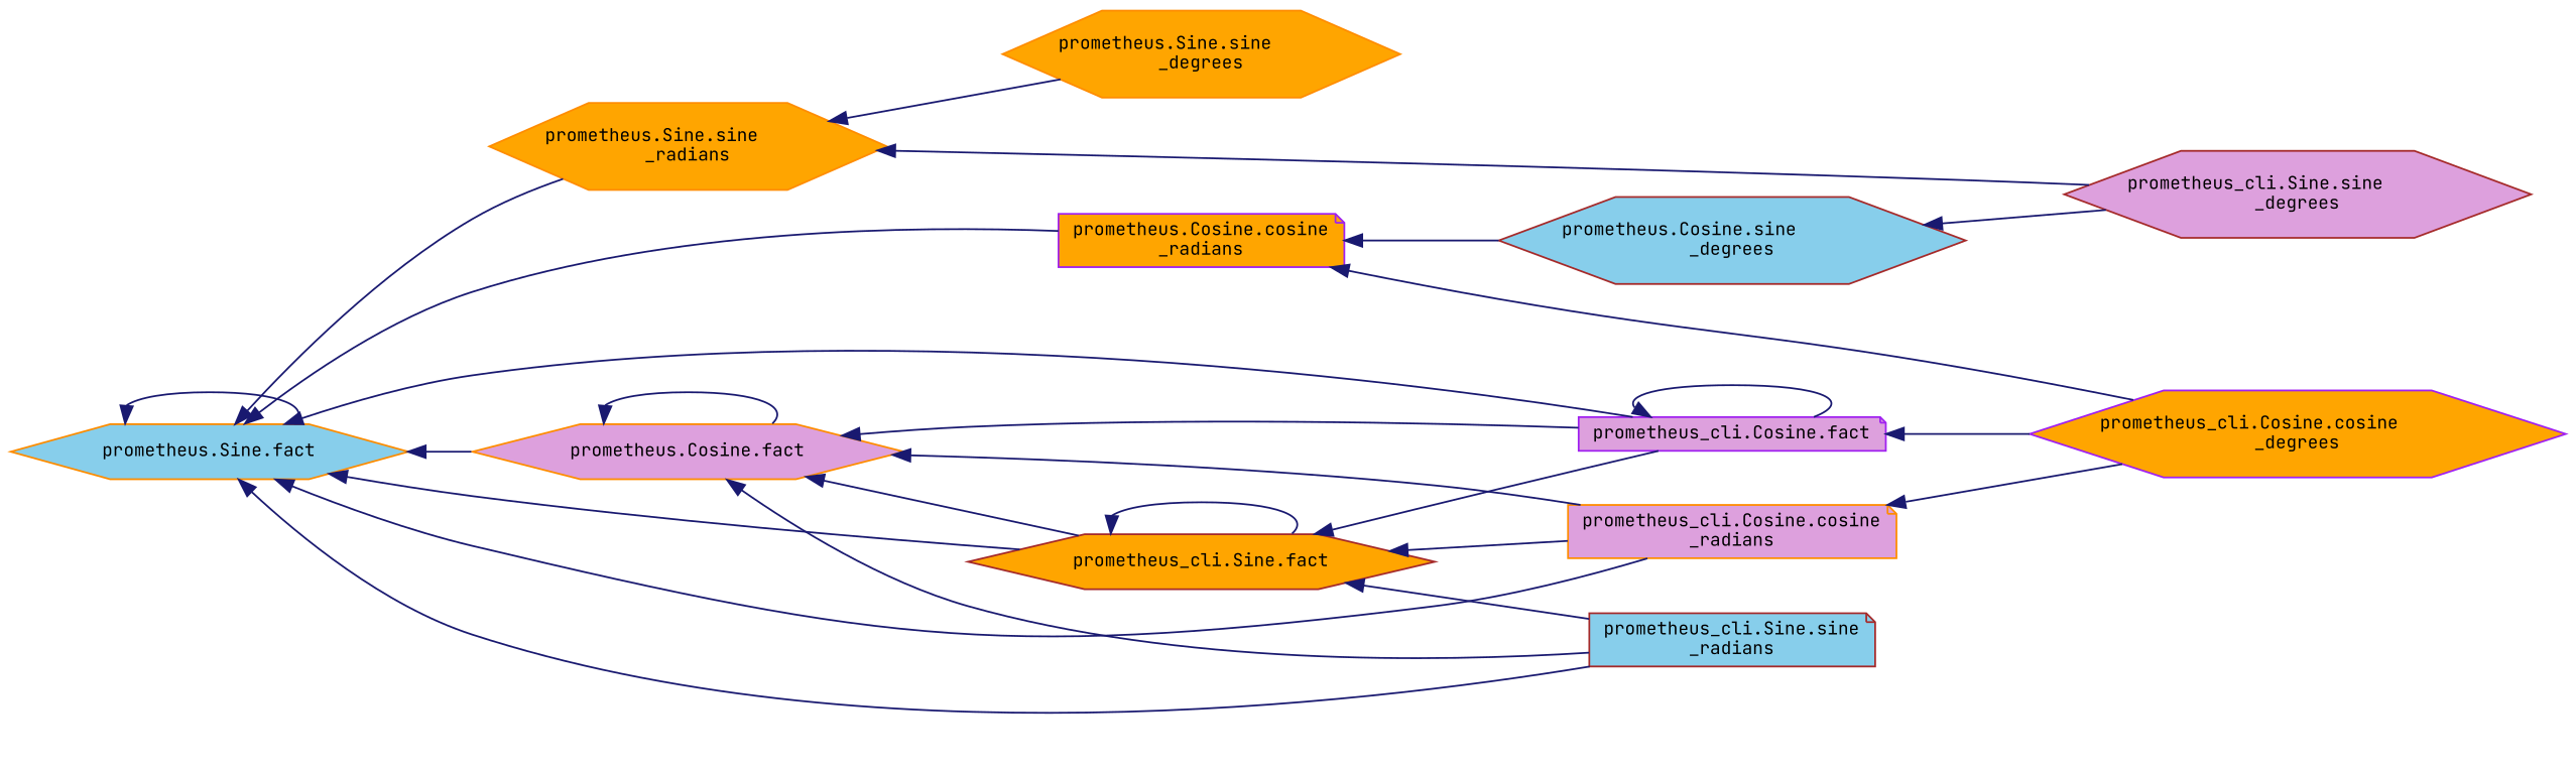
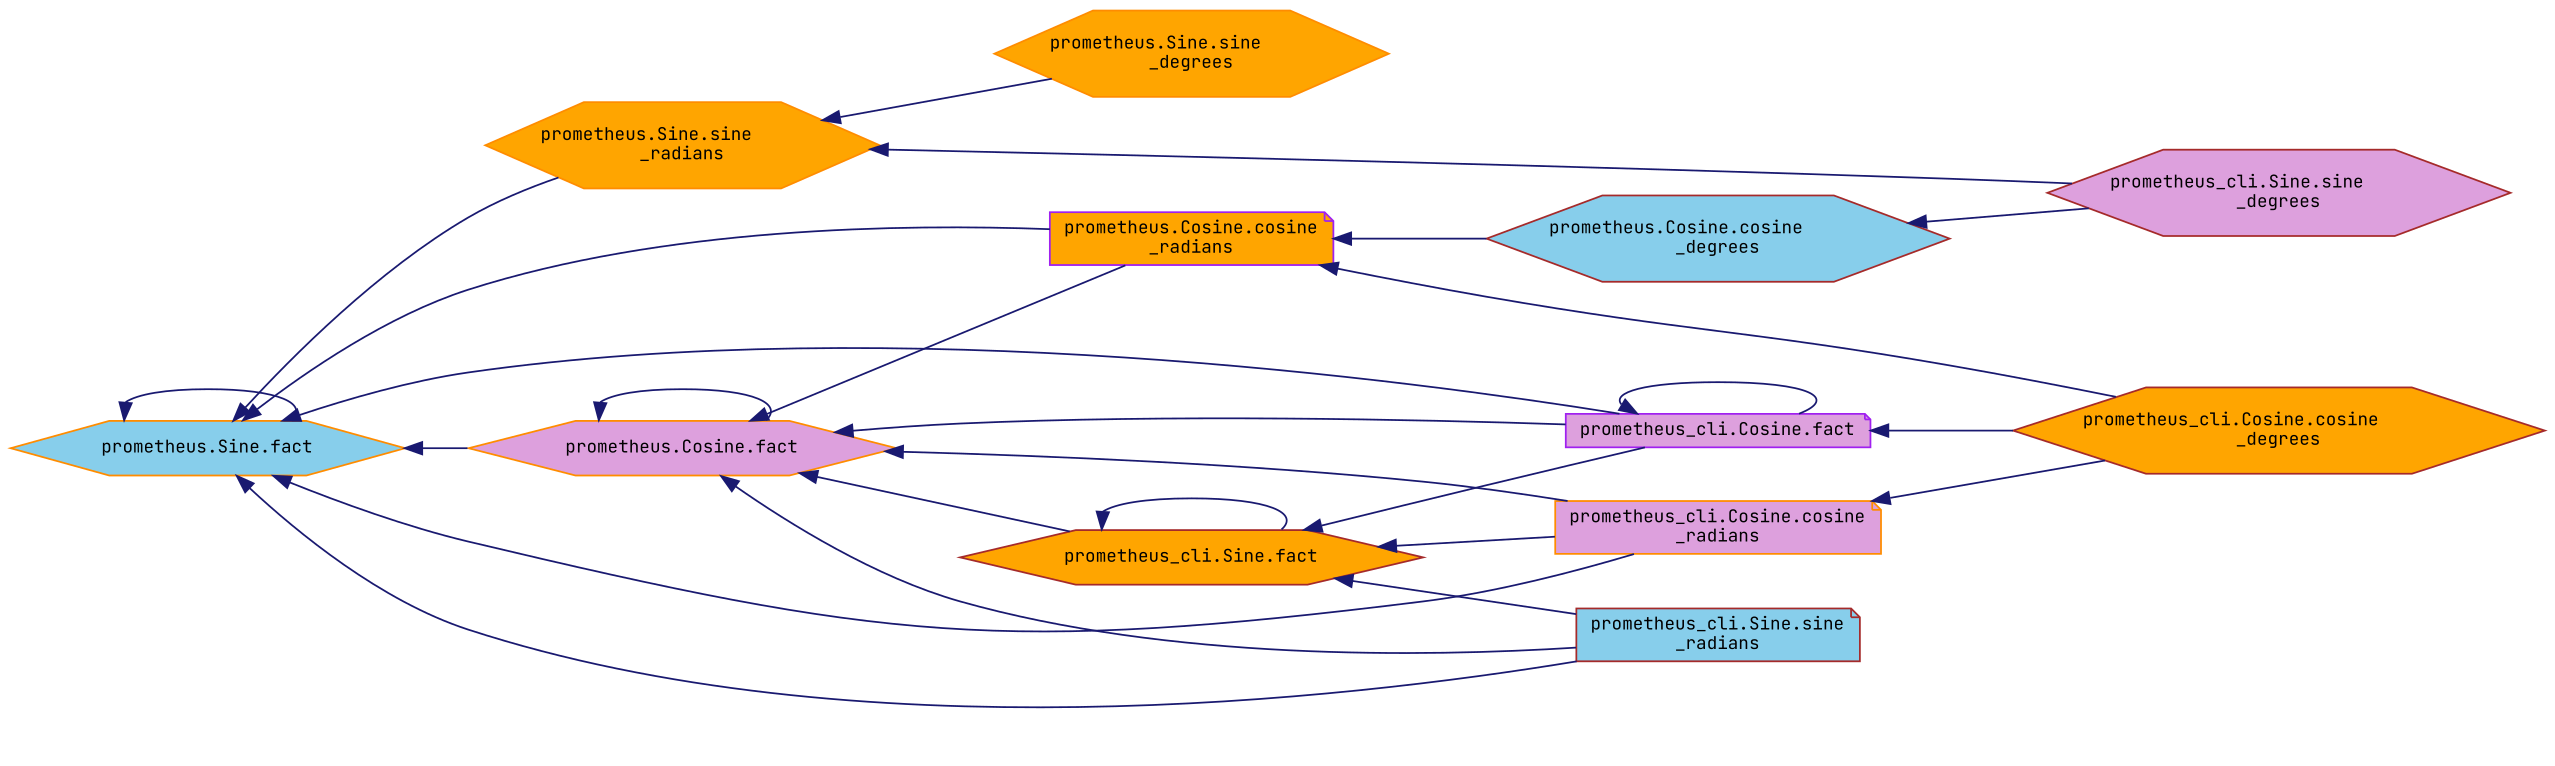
  digraph {
    fontname="JetBrains Mono"
    rankdir=LR
    node [color=darkorange fillcolor=orange fontname="JetBrains Mono" fontsize=10 shape=hexagon style=filled]
    edge [color=midnightblue dir=back fontname="JetBrains Mono" fontsize=10 labelfontname=Helvetica labelfontsize=10 style=solid]
    n1 [fillcolor=skyblue fontcolor=black height=0.2 label="prometheus.Sine.fact" width=0.4]
    n2 [height=0.2 label="prometheus.Sine.sine\l_radians" width=0.4]
    n3 [fillcolor=plum height=0.2 label="prometheus.Cosine.fact" width=0.4]
    n4 [color=purple height=0.2 label="prometheus.Cosine.cosine\l_radians" shape=note width=0.4]
    n5 [color=brown height=0.2 label="prometheus_cli.Sine.fact" width=0.4]
    n6 [color=brown fillcolor=skyblue height=0.2 label="prometheus_cli.Sine.sine\l_radians" shape=note width=0.4]
    n7 [color=purple fillcolor=plum height=0.2 label="prometheus_cli.Cosine.fact" shape=note width=0.4]
    n8 [fillcolor=plum height=0.2 label="prometheus_cli.Cosine.cosine\l_radians" shape=note width=0.4]
    n9 [height=0.2 label="prometheus.Sine.sine\l_degrees" width=0.4]
    n10 [color=brown fillcolor=plum height=0.2 label="prometheus_cli.Sine.sine\l_degrees" width=0.4]
-   n11 [color=brown fillcolor=skyblue height=0.2 label="prometheus.Cosine.sine\l_degrees" width=0.4]
-   n12 [color=purple height=0.2 label="prometheus_cli.Cosine.cosine\l_degrees" width=0.4]
+   n11 [color=brown fillcolor=skyblue height=0.2 label="prometheus.Cosine.cosine\l_degrees" width=0.4]
+   n12 [color=brown height=0.2 label="prometheus_cli.Cosine.cosine\l_degrees" width=0.4]
    n1 -> n1
    n1 -> n2
    n1 -> n3
    n1 -> n4
-   n1 -> n5
    n1 -> n6
    n1 -> n7
    n1 -> n8
    n2 -> n9
    n2 -> n10
    n3 -> n3
+   n3 -> n4
    n3 -> n5
    n3 -> n6
    n3 -> n7
    n3 -> n8
    n4 -> n11
    n4 -> n12
    n5 -> n5
    n5 -> n6
    n5 -> n7
    n5 -> n8
    n7 -> n7
    n7 -> n12
    n8 -> n12
    n11 -> n10
  }
